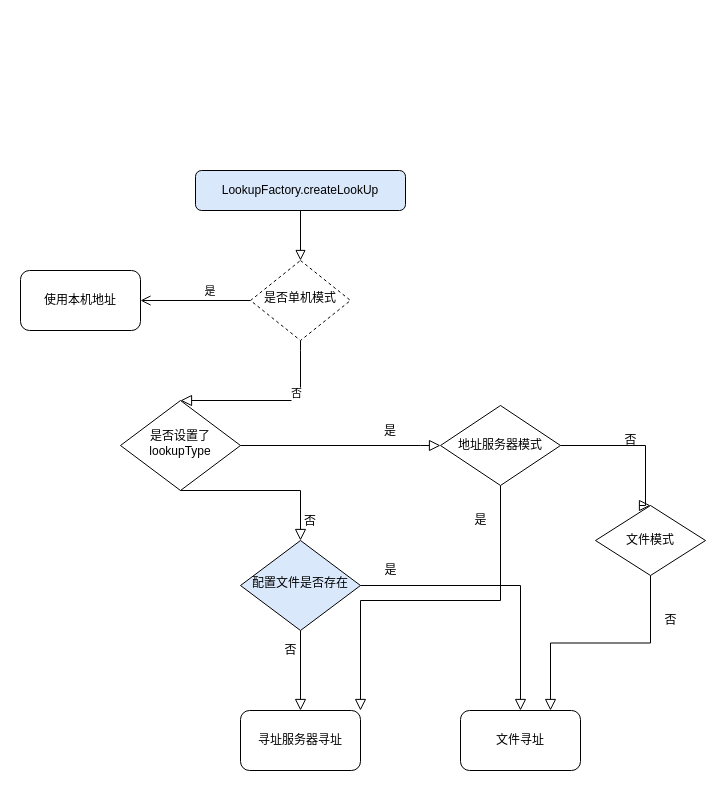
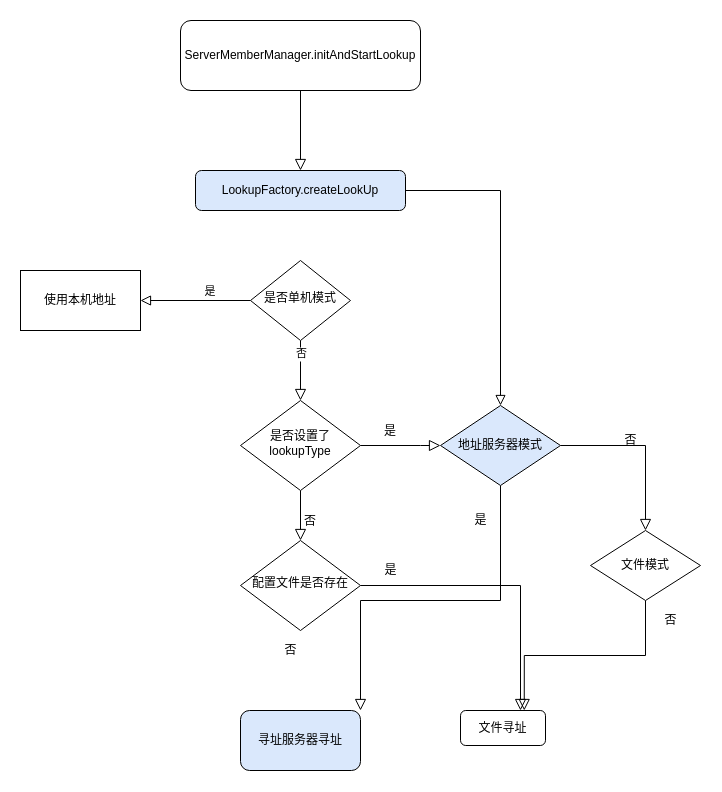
  <mxCell id="0" />
  <mxCell id="1" parent="0" />
- <mxCell id="2" value="" style="rounded=0;jettySize=auto;orthogonalLoop=1;fontSize=11;endArrow=block;endFill=0;endSize=8;strokeWidth=1;shadow=0;labelBackgroundColor=none;edgeStyle=orthogonalEdgeStyle;" parent="1" source="3" target="7" edge="1"><mxGeometry relative="1" as="geometry" /></mxCell>
+ <mxCell id="2" value="" style="rounded=0;jettySize=auto;orthogonalLoop=1;fontSize=11;endArrow=block;endFill=0;endSize=8;strokeWidth=1;shadow=0;labelBackgroundColor=none;edgeStyle=orthogonalEdgeStyle;" parent="1" source="3" target="25" edge="1"><mxGeometry relative="1" as="geometry" /></mxCell>
  <mxCell id="3" value="LookupFactory.createLookUp" style="rounded=1;whiteSpace=wrap;fontSize=12;glass=0;strokeWidth=1;shadow=0;fillColor=#dae8fc;" parent="1" vertex="1"><mxGeometry x="195" y="170" width="210" height="40" as="geometry" /></mxCell>
- <mxCell id="4" value="是" style="rounded=0;jettySize=auto;orthogonalLoop=1;fontSize=11;endArrow=open;endFill=0;endSize=8;strokeWidth=1;shadow=0;labelBackgroundColor=none;edgeStyle=orthogonalEdgeStyle;entryX=1;entryY=0.5;entryDx=0;entryDy=0;" parent="1" source="7" target="10" edge="1"><mxGeometry x="-0.273" y="-10" relative="1" as="geometry"><mxPoint as="offset" /><mxPoint x="160" y="300" as="targetPoint" /><Array as="points" /></mxGeometry></mxCell>
+ <mxCell id="4" value="是" style="rounded=0;jettySize=auto;orthogonalLoop=1;fontSize=11;endArrow=block;endFill=0;endSize=8;strokeWidth=1;shadow=0;labelBackgroundColor=none;edgeStyle=orthogonalEdgeStyle;entryX=1;entryY=0.5;entryDx=0;entryDy=0;" parent="1" source="7" target="10" edge="1"><mxGeometry x="-0.273" y="-10" relative="1" as="geometry"><mxPoint as="offset" /><mxPoint x="160" y="300" as="targetPoint" /><Array as="points" /></mxGeometry></mxCell>
  <mxCell id="5" value="" style="edgeStyle=orthogonalEdgeStyle;rounded=0;orthogonalLoop=1;jettySize=auto;entryX=0.5;entryY=0;entryDx=0;entryDy=0;endArrow=block;endFill=0;endSize=9;strokeWidth=1;exitX=0.5;exitY=1;exitDx=0;exitDy=0;" edge="1" parent="1" source="7" target="15"><mxGeometry relative="1" as="geometry"><mxPoint x="470" y="300" as="targetPoint" /><Array as="points"><mxPoint x="300" y="350" /><mxPoint x="300" y="350" /></Array></mxGeometry></mxCell>
  <mxCell id="6" value="否" style="edgeLabel;align=center;verticalAlign=middle;resizable=0;points=[];" vertex="1" connectable="0" parent="5"><mxGeometry x="-0.286" y="1" relative="1" as="geometry"><mxPoint y="-9" as="offset" /></mxGeometry></mxCell>
- <mxCell id="7" value="是否单机模式" style="rhombus;whiteSpace=wrap;shadow=0;fontFamily=Helvetica;fontSize=12;align=center;strokeWidth=1;spacing=6;spacingTop=-4;dashed=1;" parent="1" vertex="1"><mxGeometry x="250" y="260" width="100" height="80" as="geometry" /></mxCell>
- <mxCell id="10" value="使用本机地址" style="rounded=1;whiteSpace=wrap;align=center;" vertex="1" parent="1"><mxGeometry x="20" y="270" width="120" height="60" as="geometry" /></mxCell>
+ <mxCell id="7" value="是否单机模式" style="rhombus;whiteSpace=wrap;shadow=0;fontFamily=Helvetica;fontSize=12;align=center;strokeWidth=1;spacing=6;spacingTop=-4;" parent="1" vertex="1"><mxGeometry x="250" y="260" width="100" height="80" as="geometry" /></mxCell>
+ <mxCell id="8" value="" style="edgeStyle=orthogonalEdgeStyle;rounded=0;orthogonalLoop=1;jettySize=auto;entryX=0.5;entryY=0;entryDx=0;entryDy=0;endArrow=block;endFill=0;strokeWidth=1;endSize=9;" edge="1" parent="1" source="9" target="3"><mxGeometry relative="1" as="geometry" /></mxCell>
+ <mxCell id="9" value="ServerMemberManager.initAndStartLookup" style="rounded=1;shadow=0;strokeWidth=1;glass=0;align=center;whiteSpace=wrap;verticalAlign=middle;" vertex="1" parent="1"><mxGeometry x="180" y="20" width="240" height="70" as="geometry" /></mxCell>
+ <mxCell id="10" value="使用本机地址" style="whiteSpace=wrap;align=center;rounded=0;" vertex="1" parent="1"><mxGeometry x="20" y="270" width="120" height="60" as="geometry" /></mxCell>
  <mxCell id="11" value="" style="edgeStyle=orthogonalEdgeStyle;rounded=0;orthogonalLoop=1;jettySize=auto;entryX=0.5;entryY=0;entryDx=0;entryDy=0;endArrow=block;endFill=0;endSize=9;strokeWidth=1;startArrow=none;" edge="1" parent="1" source="20"><mxGeometry relative="1" as="geometry"><mxPoint x="299.5" y="490" as="sourcePoint" /><mxPoint x="299.5" y="620" as="targetPoint" /><Array as="points"><mxPoint x="300" y="560" /><mxPoint x="300" y="560" /></Array></mxGeometry></mxCell>
  <mxCell id="12" value="否" style="edgeLabel;align=center;verticalAlign=middle;resizable=0;points=[];rotation=90;" vertex="1" connectable="0" parent="11"><mxGeometry x="0.255" y="3" relative="1" as="geometry"><mxPoint x="-10" y="-12" as="offset" /></mxGeometry></mxCell>
  <mxCell id="13" value="" style="edgeStyle=orthogonalEdgeStyle;rounded=0;orthogonalLoop=1;jettySize=auto;endArrow=block;endFill=0;endSize=9;strokeWidth=1;entryX=0;entryY=0.5;entryDx=0;entryDy=0;" edge="1" parent="1" source="15" target="25"><mxGeometry relative="1" as="geometry"><mxPoint x="410" y="450" as="targetPoint" /><Array as="points"><mxPoint x="420" y="445" /><mxPoint x="420" y="445" /></Array></mxGeometry></mxCell>
  <mxCell id="14" value="" style="edgeStyle=orthogonalEdgeStyle;rounded=0;orthogonalLoop=1;jettySize=auto;entryX=0.5;entryY=0;entryDx=0;entryDy=0;endArrow=block;endFill=0;endSize=9;strokeWidth=1;" edge="1" parent="1" source="15" target="20"><mxGeometry relative="1" as="geometry"><Array as="points"><mxPoint x="300" y="490" /><mxPoint x="300" y="490" /></Array></mxGeometry></mxCell>
- <mxCell id="15" value="是否设置了lookupType" style="rhombus;whiteSpace=wrap;shadow=0;fontFamily=Helvetica;fontSize=12;align=center;strokeWidth=1;spacing=6;spacingTop=-4;" vertex="1" parent="1"><mxGeometry x="120" y="400" width="120" height="90" as="geometry" /></mxCell>
+ <mxCell id="15" value="是否设置了lookupType" style="rhombus;whiteSpace=wrap;shadow=0;fontFamily=Helvetica;fontSize=12;align=center;strokeWidth=1;spacing=6;spacingTop=-4;" vertex="1" parent="1"><mxGeometry x="240" y="400" width="120" height="90" as="geometry" /></mxCell>
  <mxCell id="16" value="" style="edgeStyle=orthogonalEdgeStyle;rounded=0;orthogonalLoop=1;jettySize=auto;endArrow=block;endFill=0;endSize=9;strokeWidth=1;exitX=1;exitY=0.5;exitDx=0;exitDy=0;" edge="1" parent="1" source="20" target="19"><mxGeometry relative="1" as="geometry"><mxPoint x="450" y="708" as="targetPoint" /><Array as="points"><mxPoint x="520" y="585" /></Array></mxGeometry></mxCell>
- <mxCell id="17" value="" style="edgeStyle=orthogonalEdgeStyle;rounded=0;orthogonalLoop=1;jettySize=auto;endArrow=block;endFill=0;endSize=9;strokeWidth=1;" edge="1" parent="1" source="20" target="18"><mxGeometry relative="1" as="geometry"><mxPoint x="160" y="710" as="targetPoint" /><Array as="points"><mxPoint x="300" y="770" /><mxPoint x="300" y="770" /></Array></mxGeometry></mxCell>
- <mxCell id="18" value="寻址服务器寻址" style="rounded=1;whiteSpace=wrap;align=center;" vertex="1" parent="1"><mxGeometry x="240" y="710" width="120" height="60" as="geometry" /></mxCell>
- <mxCell id="19" value="文件寻址" style="rounded=1;whiteSpace=wrap;align=center;" vertex="1" parent="1"><mxGeometry x="460" y="710" width="120" height="60" as="geometry" /></mxCell>
- <mxCell id="20" value="配置文件是否存在" style="rhombus;whiteSpace=wrap;shadow=0;fontFamily=Helvetica;fontSize=12;align=center;strokeWidth=1;spacing=6;spacingTop=-4;fillColor=#dae8fc;" vertex="1" parent="1"><mxGeometry x="240" y="540" width="120" height="90" as="geometry" /></mxCell>
+ <mxCell id="18" value="寻址服务器寻址" style="rounded=1;whiteSpace=wrap;align=center;fillColor=#dae8fc;" vertex="1" parent="1"><mxGeometry x="240" y="710" width="120" height="60" as="geometry" /></mxCell>
+ <mxCell id="19" value="文件寻址" style="rounded=1;whiteSpace=wrap;align=center;" vertex="1" parent="1"><mxGeometry x="460" y="710" width="85" height="35" as="geometry" /></mxCell>
+ <mxCell id="20" value="配置文件是否存在" style="rhombus;whiteSpace=wrap;shadow=0;fontFamily=Helvetica;fontSize=12;align=center;strokeWidth=1;spacing=6;spacingTop=-4;" vertex="1" parent="1"><mxGeometry x="240" y="540" width="120" height="90" as="geometry" /></mxCell>
  <mxCell id="21" value="否" style="text;align=center;verticalAlign=middle;resizable=0;points=[];autosize=1;strokeColor=none;" vertex="1" parent="1"><mxGeometry x="295" y="510" width="30" height="20" as="geometry" /></mxCell>
  <mxCell id="22" value="是" style="text;align=center;verticalAlign=middle;resizable=0;points=[];autosize=1;strokeColor=none;" vertex="1" parent="1"><mxGeometry x="375" y="420" width="30" height="20" as="geometry" /></mxCell>
  <mxCell id="23" value="" style="edgeStyle=orthogonalEdgeStyle;rounded=0;orthogonalLoop=1;jettySize=auto;endArrow=block;endFill=0;endSize=9;strokeWidth=1;" edge="1" parent="1" source="25"><mxGeometry relative="1" as="geometry"><mxPoint x="360" y="710" as="targetPoint" /><Array as="points"><mxPoint x="500" y="600" /><mxPoint x="360" y="600" /></Array></mxGeometry></mxCell>
  <mxCell id="24" value="" style="edgeStyle=orthogonalEdgeStyle;rounded=0;orthogonalLoop=1;jettySize=auto;endArrow=block;endFill=0;endSize=9;strokeWidth=1;entryX=0.5;entryY=0;entryDx=0;entryDy=0;" edge="1" parent="1" source="25" target="27"><mxGeometry relative="1" as="geometry"><mxPoint x="640" y="530" as="targetPoint" /><Array as="points"><mxPoint x="645" y="445" /></Array></mxGeometry></mxCell>
- <mxCell id="25" value="地址服务器模式" style="rhombus;whiteSpace=wrap;align=center;" vertex="1" parent="1"><mxGeometry x="440" y="405" width="120" height="80" as="geometry" /></mxCell>
+ <mxCell id="25" value="地址服务器模式" style="rhombus;whiteSpace=wrap;align=center;fillColor=#dae8fc;" vertex="1" parent="1"><mxGeometry x="440" y="405" width="120" height="80" as="geometry" /></mxCell>
  <mxCell id="26" value="" style="edgeStyle=orthogonalEdgeStyle;rounded=0;orthogonalLoop=1;jettySize=auto;entryX=0.75;entryY=0;entryDx=0;entryDy=0;endArrow=block;endFill=0;endSize=9;strokeWidth=1;exitX=0.5;exitY=1;exitDx=0;exitDy=0;" edge="1" parent="1" source="27" target="19"><mxGeometry relative="1" as="geometry"><mxPoint x="630" y="640" as="sourcePoint" /></mxGeometry></mxCell>
- <mxCell id="27" value="文件模式" style="rhombus;whiteSpace=wrap;align=center;" vertex="1" parent="1"><mxGeometry x="595" y="505" width="110" height="70" as="geometry" /></mxCell>
+ <mxCell id="27" value="文件模式" style="rhombus;whiteSpace=wrap;align=center;" vertex="1" parent="1"><mxGeometry x="590" y="530" width="110" height="70" as="geometry" /></mxCell>
  <mxCell id="28" value="是" style="text;html=1;align=center;verticalAlign=middle;resizable=0;points=[];autosize=1;strokeColor=none;" vertex="1" parent="1"><mxGeometry x="465" y="510" width="30" height="20" as="geometry" /></mxCell>
  <mxCell id="29" value="否" style="text;html=1;align=center;verticalAlign=middle;resizable=0;points=[];autosize=1;strokeColor=none;" vertex="1" parent="1"><mxGeometry x="615" y="430" width="30" height="20" as="geometry" /></mxCell>
  <mxCell id="30" value="否" style="text;html=1;align=center;verticalAlign=middle;resizable=0;points=[];autosize=1;strokeColor=none;" vertex="1" parent="1"><mxGeometry x="655" y="610" width="30" height="20" as="geometry" /></mxCell>
  <mxCell id="31" value="是" style="text;html=1;align=center;verticalAlign=middle;resizable=0;points=[];autosize=1;strokeColor=none;" vertex="1" parent="1"><mxGeometry x="375" y="560" width="30" height="20" as="geometry" /></mxCell>
  <mxCell id="32" value="否" style="text;html=1;align=center;verticalAlign=middle;resizable=0;points=[];autosize=1;strokeColor=none;" vertex="1" parent="1"><mxGeometry x="275" y="640" width="30" height="20" as="geometry" /></mxCell>
